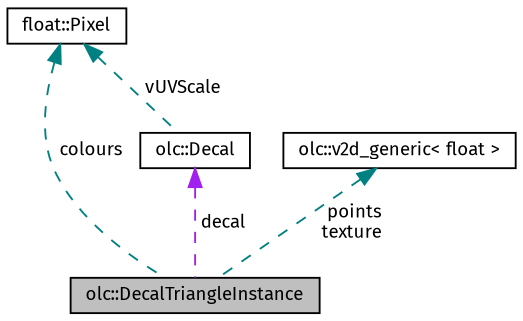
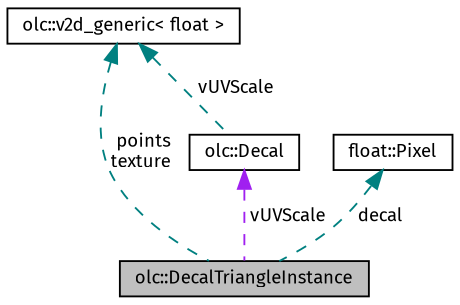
  digraph {
    fontname="Fira Sans"
    node [color=black fillcolor=white fontname="Fira Sans" fontsize=10 shape=record style=filled]
    edge [color=teal dir=back fontname="Fira Sans" fontsize=10 labelfontname=Helvetica labelfontsize=10 style=dashed]
    n1 [fillcolor=grey75 fontcolor=black height=0.2 label="olc::DecalTriangleInstance" width=0.4]
    n2 [height=0.2 label="olc::Decal" width=0.4]
    n3 [height=0.2 label="float::Pixel" width=0.4]
    n4 [height=0.2 label="olc::v2d_generic\< float \>" width=0.4]
-   n2 -> n1 [color=purple label=" decal"]
-   n3 -> n1 [label=" colours"]
+   n2 -> n1 [color=purple label=" vUVScale"]
+   n3 -> n1 [label=" decal"]
    n4 -> n1 [label=" points\ntexture"]
-   n3 -> n2 [label=" vUVScale"]
+   n4 -> n2 [label=" vUVScale"]
  }
